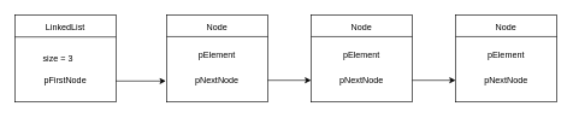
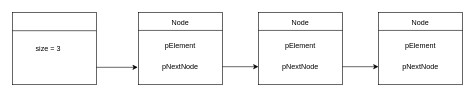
  <mxCell id="0" />
  <mxCell id="1" parent="0" />
  <mxCell id="2" value="" style="rounded=0;whiteSpace=wrap;html=1;" vertex="1" parent="1"><mxGeometry x="20" y="20.5" width="140" height="120" as="geometry" /></mxCell>
- <mxCell id="3" value="LinkedList&lt;br&gt;" style="text;html=1;strokeColor=none;fillColor=none;align=center;verticalAlign=middle;whiteSpace=wrap;rounded=0;" vertex="1" parent="1"><mxGeometry x="70" y="27" width="40" height="20" as="geometry" /></mxCell>
  <mxCell id="4" value="size = 3&lt;br&gt;" style="text;html=1;strokeColor=none;fillColor=none;align=center;verticalAlign=middle;whiteSpace=wrap;rounded=0;" vertex="1" parent="1"><mxGeometry x="55" y="70.5" width="50" height="20" as="geometry" /></mxCell>
- <mxCell id="5" value="pFirstNode" style="text;html=1;strokeColor=none;fillColor=none;align=center;verticalAlign=middle;whiteSpace=wrap;rounded=0;" vertex="1" parent="1"><mxGeometry x="70" y="100.5" width="40" height="20" as="geometry" /></mxCell>
  <mxCell id="6" value="" style="rounded=0;whiteSpace=wrap;html=1;" vertex="1" parent="1"><mxGeometry x="230" y="20.5" width="140" height="120" as="geometry" /></mxCell>
  <mxCell id="7" value="Node" style="text;html=1;strokeColor=none;fillColor=none;align=center;verticalAlign=middle;whiteSpace=wrap;rounded=0;" vertex="1" parent="1"><mxGeometry x="280" y="27" width="40" height="20" as="geometry" /></mxCell>
  <mxCell id="8" value="pElement" style="text;html=1;strokeColor=none;fillColor=none;align=center;verticalAlign=middle;whiteSpace=wrap;rounded=0;" vertex="1" parent="1"><mxGeometry x="280" y="65.5" width="40" height="20" as="geometry" /></mxCell>
  <mxCell id="9" value="pNextNode" style="text;html=1;strokeColor=none;fillColor=none;align=center;verticalAlign=middle;whiteSpace=wrap;rounded=0;" vertex="1" parent="1"><mxGeometry x="280" y="100.5" width="40" height="20" as="geometry" /></mxCell>
  <mxCell id="10" value="" style="endArrow=classic;html=1;" edge="1" parent="1"><mxGeometry width="50" height="50" relative="1" as="geometry"><mxPoint x="160" y="111.5" as="sourcePoint" /><mxPoint x="229" y="111.5" as="targetPoint" /></mxGeometry></mxCell>
  <mxCell id="11" value="" style="rounded=0;whiteSpace=wrap;html=1;" vertex="1" parent="1"><mxGeometry x="430" y="20.5" width="140" height="120" as="geometry" /></mxCell>
  <mxCell id="12" value="Node" style="text;html=1;strokeColor=none;fillColor=none;align=center;verticalAlign=middle;whiteSpace=wrap;rounded=0;" vertex="1" parent="1"><mxGeometry x="480" y="27" width="40" height="20" as="geometry" /></mxCell>
  <mxCell id="13" value="pElement" style="text;html=1;strokeColor=none;fillColor=none;align=center;verticalAlign=middle;whiteSpace=wrap;rounded=0;" vertex="1" parent="1"><mxGeometry x="480" y="65.5" width="40" height="20" as="geometry" /></mxCell>
  <mxCell id="14" value="pNextNode" style="text;html=1;strokeColor=none;fillColor=none;align=center;verticalAlign=middle;whiteSpace=wrap;rounded=0;" vertex="1" parent="1"><mxGeometry x="480" y="100.5" width="40" height="20" as="geometry" /></mxCell>
  <mxCell id="15" value="" style="endArrow=classic;html=1;exitX=1;exitY=0.75;exitDx=0;exitDy=0;entryX=0;entryY=0.75;entryDx=0;entryDy=0;" edge="1" parent="1" source="6" target="11"><mxGeometry width="50" height="50" relative="1" as="geometry"><mxPoint x="70" y="200.5" as="sourcePoint" /><mxPoint x="427" y="113.5" as="targetPoint" /></mxGeometry></mxCell>
  <mxCell id="16" value="" style="rounded=0;whiteSpace=wrap;html=1;" vertex="1" parent="1"><mxGeometry x="630" y="20.5" width="140" height="120" as="geometry" /></mxCell>
  <mxCell id="17" value="Node" style="text;html=1;strokeColor=none;fillColor=none;align=center;verticalAlign=middle;whiteSpace=wrap;rounded=0;" vertex="1" parent="1"><mxGeometry x="680" y="27" width="40" height="20" as="geometry" /></mxCell>
  <mxCell id="18" value="pElement" style="text;html=1;strokeColor=none;fillColor=none;align=center;verticalAlign=middle;whiteSpace=wrap;rounded=0;" vertex="1" parent="1"><mxGeometry x="680" y="65.5" width="40" height="20" as="geometry" /></mxCell>
  <mxCell id="19" value="pNextNode" style="text;html=1;strokeColor=none;fillColor=none;align=center;verticalAlign=middle;whiteSpace=wrap;rounded=0;" vertex="1" parent="1"><mxGeometry x="680" y="100.5" width="40" height="20" as="geometry" /></mxCell>
  <mxCell id="20" value="" style="endArrow=classic;html=1;exitX=1;exitY=0.75;exitDx=0;exitDy=0;entryX=0;entryY=0.75;entryDx=0;entryDy=0;" edge="1" parent="1" target="16"><mxGeometry width="50" height="50" relative="1" as="geometry"><mxPoint x="570" y="110.5" as="sourcePoint" /><mxPoint x="627" y="113.5" as="targetPoint" /></mxGeometry></mxCell>
  <mxCell id="21" value="" style="endArrow=none;html=1;entryX=1;entryY=0.25;entryDx=0;entryDy=0;exitX=0;exitY=0.25;exitDx=0;exitDy=0;" edge="1" parent="1" source="2" target="2"><mxGeometry width="50" height="50" relative="1" as="geometry"><mxPoint x="17" y="51" as="sourcePoint" /><mxPoint x="159" y="67" as="targetPoint" /></mxGeometry></mxCell>
  <mxCell id="22" value="" style="endArrow=none;html=1;entryX=1;entryY=0.25;entryDx=0;entryDy=0;exitX=0;exitY=0.25;exitDx=0;exitDy=0;" edge="1" parent="1"><mxGeometry width="50" height="50" relative="1" as="geometry"><mxPoint x="230.143" y="50.071" as="sourcePoint" /><mxPoint x="370.143" y="50.071" as="targetPoint" /></mxGeometry></mxCell>
  <mxCell id="23" value="" style="endArrow=none;html=1;entryX=1;entryY=0.25;entryDx=0;entryDy=0;exitX=0;exitY=0.25;exitDx=0;exitDy=0;" edge="1" parent="1"><mxGeometry width="50" height="50" relative="1" as="geometry"><mxPoint x="430.143" y="50.071" as="sourcePoint" /><mxPoint x="570.143" y="50.071" as="targetPoint" /></mxGeometry></mxCell>
  <mxCell id="24" value="" style="endArrow=none;html=1;entryX=1;entryY=0.25;entryDx=0;entryDy=0;exitX=0;exitY=0.25;exitDx=0;exitDy=0;" edge="1" parent="1"><mxGeometry width="50" height="50" relative="1" as="geometry"><mxPoint x="630.143" y="50.071" as="sourcePoint" /><mxPoint x="770.143" y="50.071" as="targetPoint" /></mxGeometry></mxCell>
